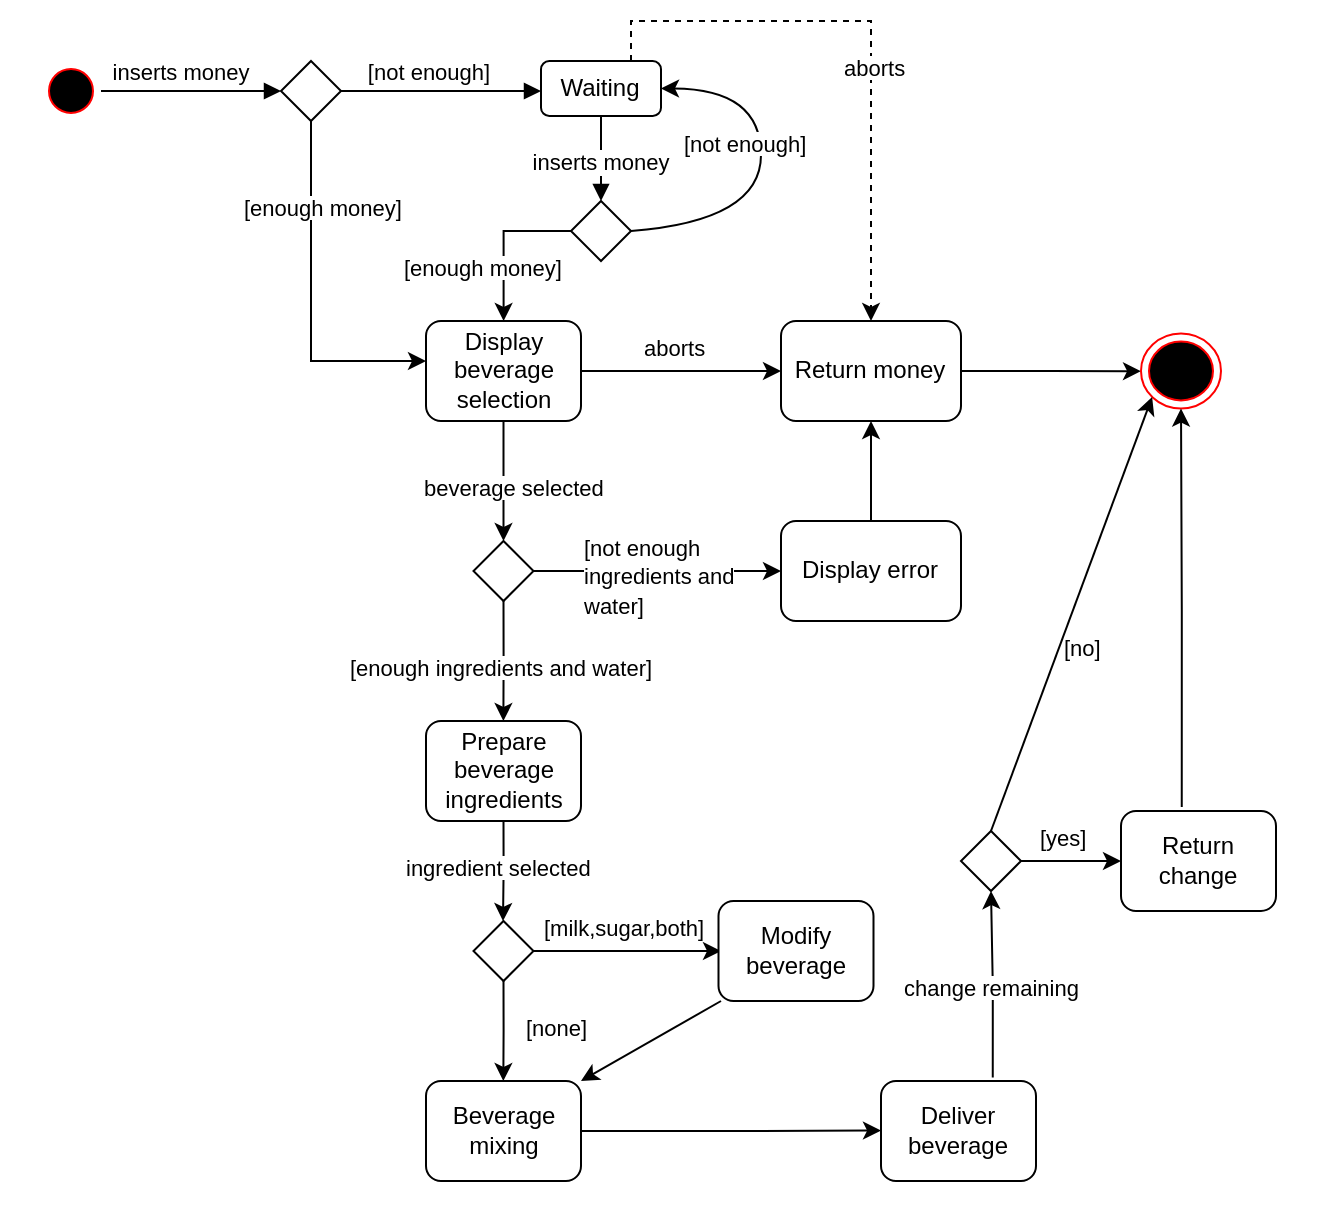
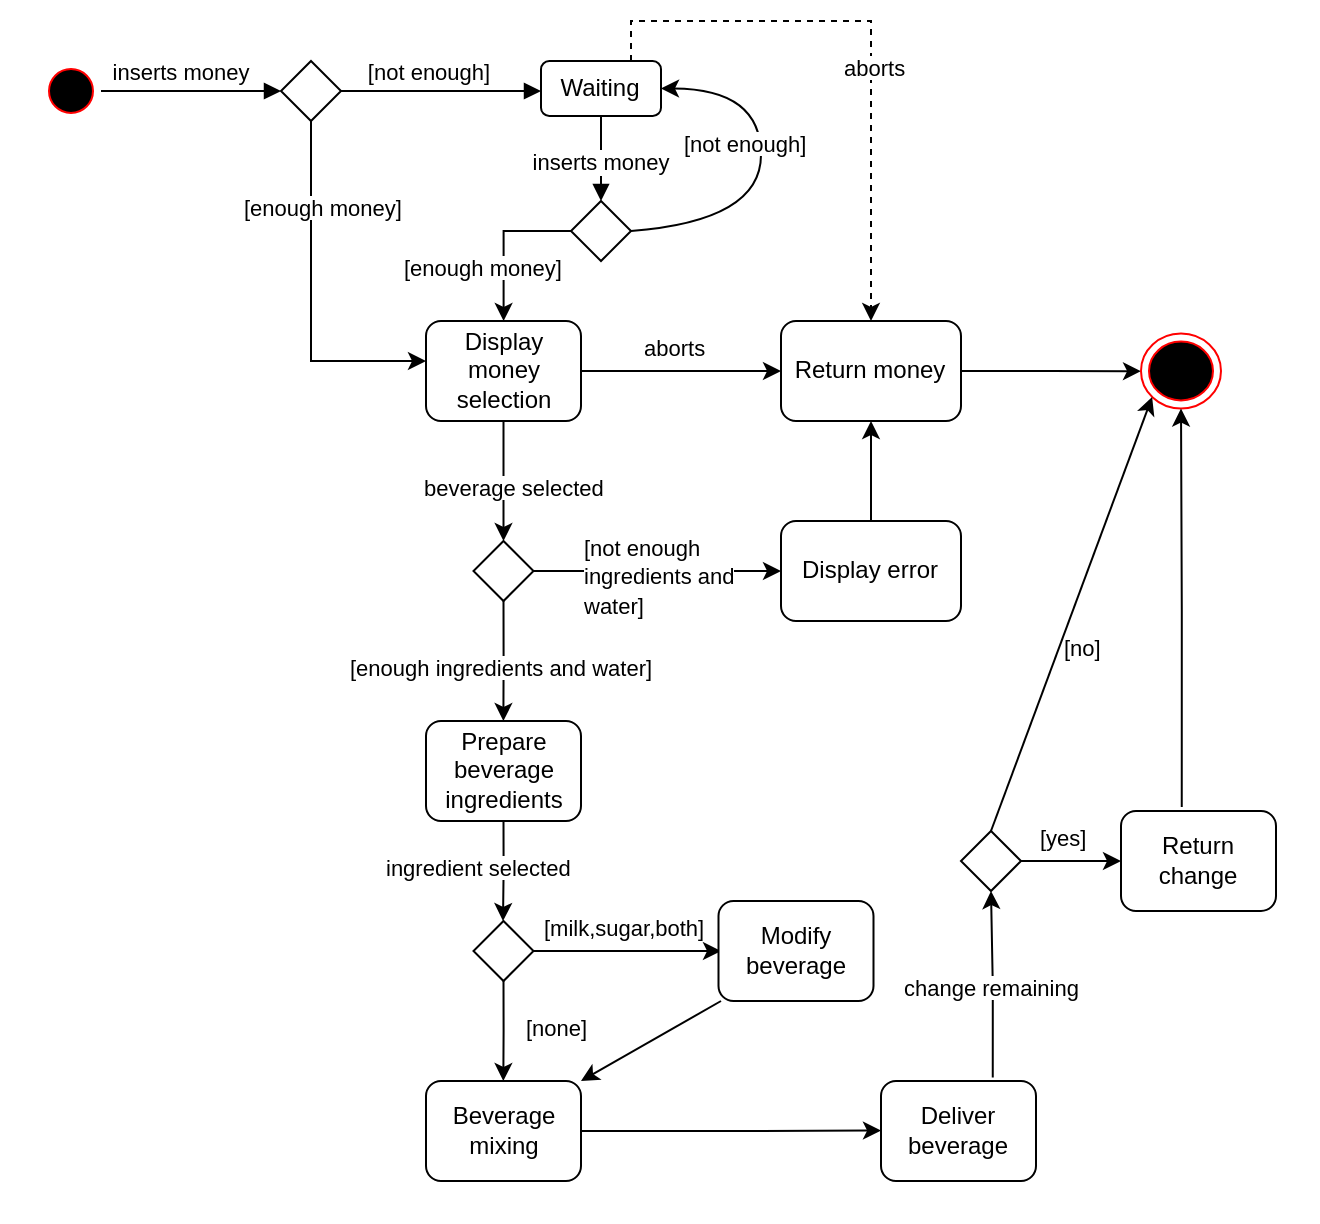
  <mxCell id="0" />
  <mxCell id="1" parent="0" />
  <mxCell id="2" value="" style="ellipse;html=1;shape=startState;fillColor=#000000;strokeColor=#ff0000;" parent="1" vertex="1"><mxGeometry x="20" y="30" width="30" height="30" as="geometry" /></mxCell>
  <mxCell id="3" value="inserts money" style="html=1;verticalAlign=bottom;endArrow=block;rounded=0;exitX=1;exitY=0.5;exitDx=0;exitDy=0;" parent="1" source="2" edge="1"><mxGeometry x="-0.111" width="80" relative="1" as="geometry"><mxPoint x="150" y="197.5" as="sourcePoint" /><mxPoint x="140" y="45" as="targetPoint" /><Array as="points" /><mxPoint as="offset" /></mxGeometry></mxCell>
  <mxCell id="4" value="" style="edgeStyle=orthogonalEdgeStyle;rounded=0;orthogonalLoop=1;jettySize=auto;html=1;fontSize=10;" parent="1" source="5" target="11" edge="1"><mxGeometry relative="1" as="geometry"><Array as="points"><mxPoint x="155" y="180" /></Array></mxGeometry></mxCell>
  <mxCell id="5" value="" style="rhombus;whiteSpace=wrap;html=1;" parent="1" vertex="1"><mxGeometry x="140" y="30" width="30" height="30" as="geometry" /></mxCell>
  <mxCell id="6" value="[not enough]" style="html=1;verticalAlign=bottom;endArrow=block;rounded=0;exitX=1;exitY=0.5;exitDx=0;exitDy=0;" parent="1" source="5" edge="1"><mxGeometry x="-0.111" width="80" relative="1" as="geometry"><mxPoint x="60" y="55" as="sourcePoint" /><mxPoint x="270" y="45" as="targetPoint" /><Array as="points" /><mxPoint as="offset" /></mxGeometry></mxCell>
  <mxCell id="7" style="edgeStyle=orthogonalEdgeStyle;rounded=0;orthogonalLoop=1;jettySize=auto;html=1;exitX=0.75;exitY=0;exitDx=0;exitDy=0;entryX=0.5;entryY=0;entryDx=0;entryDy=0;fontSize=10;dashed=1;" parent="1" source="8" target="20" edge="1"><mxGeometry relative="1" as="geometry" /></mxCell>
  <mxCell id="8" value="Waiting" style="rounded=1;whiteSpace=wrap;html=1;" parent="1" vertex="1"><mxGeometry x="270" y="30" width="60" height="27.5" as="geometry" /></mxCell>
  <mxCell id="9" style="edgeStyle=orthogonalEdgeStyle;rounded=0;orthogonalLoop=1;jettySize=auto;html=1;exitX=0.5;exitY=1;exitDx=0;exitDy=0;entryX=0.5;entryY=0;entryDx=0;entryDy=0;fontSize=10;" parent="1" source="11" target="25" edge="1"><mxGeometry relative="1" as="geometry" /></mxCell>
  <mxCell id="10" style="edgeStyle=orthogonalEdgeStyle;rounded=0;orthogonalLoop=1;jettySize=auto;html=1;exitX=1;exitY=0.5;exitDx=0;exitDy=0;entryX=0;entryY=0.5;entryDx=0;entryDy=0;fontSize=10;" parent="1" source="11" target="20" edge="1"><mxGeometry relative="1" as="geometry" /></mxCell>
- <mxCell id="11" value="Display beverage selection" style="rounded=1;whiteSpace=wrap;html=1;" parent="1" vertex="1"><mxGeometry x="212.5" y="160" width="77.5" height="50" as="geometry" /></mxCell>
+ <mxCell id="11" value="Display money selection" style="rounded=1;whiteSpace=wrap;html=1;" parent="1" vertex="1"><mxGeometry x="212.5" y="160" width="77.5" height="50" as="geometry" /></mxCell>
  <mxCell id="12" value="&lt;div style=&quot;text-align: center;&quot;&gt;&lt;span style=&quot;font-size: 11px; background-color: rgb(255, 255, 255);&quot;&gt;[enough money]&lt;/span&gt;&lt;/div&gt;" style="text;whiteSpace=wrap;html=1;" parent="1" vertex="1"><mxGeometry x="120" y="90" width="90" height="20" as="geometry" /></mxCell>
  <mxCell id="13" value="inserts money" style="html=1;verticalAlign=bottom;endArrow=block;rounded=0;exitX=0.5;exitY=1;exitDx=0;exitDy=0;" parent="1" source="8" edge="1"><mxGeometry x="0.529" width="80" relative="1" as="geometry"><mxPoint x="60" y="55" as="sourcePoint" /><mxPoint x="300" y="100" as="targetPoint" /><Array as="points" /><mxPoint as="offset" /></mxGeometry></mxCell>
  <mxCell id="14" style="edgeStyle=orthogonalEdgeStyle;rounded=0;orthogonalLoop=1;jettySize=auto;html=1;exitX=0;exitY=0.5;exitDx=0;exitDy=0;fontSize=10;" parent="1" source="15" target="11" edge="1"><mxGeometry relative="1" as="geometry" /></mxCell>
  <mxCell id="15" value="" style="rhombus;whiteSpace=wrap;html=1;" parent="1" vertex="1"><mxGeometry x="285" y="100" width="30" height="30" as="geometry" /></mxCell>
  <mxCell id="16" value="" style="curved=1;endArrow=classic;html=1;rounded=0;exitX=1;exitY=0.5;exitDx=0;exitDy=0;entryX=1;entryY=0.5;entryDx=0;entryDy=0;" parent="1" source="15" target="8" edge="1"><mxGeometry width="50" height="50" relative="1" as="geometry"><mxPoint x="240" y="401.25" as="sourcePoint" /><mxPoint x="200" y="390" as="targetPoint" /><Array as="points"><mxPoint x="380" y="110" /><mxPoint x="380" y="44" /></Array></mxGeometry></mxCell>
  <mxCell id="17" value="&lt;span style=&quot;font-size: 11px; background-color: rgb(255, 255, 255);&quot;&gt;[not enough]&lt;/span&gt;" style="text;whiteSpace=wrap;html=1;" parent="1" vertex="1"><mxGeometry x="340" y="57.5" width="70" height="20" as="geometry" /></mxCell>
  <mxCell id="18" value="&lt;div style=&quot;text-align: center;&quot;&gt;&lt;span style=&quot;font-size: 11px; background-color: rgb(255, 255, 255);&quot;&gt;[enough money]&lt;/span&gt;&lt;/div&gt;" style="text;whiteSpace=wrap;html=1;" parent="1" vertex="1"><mxGeometry x="200" y="120" width="90" height="20" as="geometry" /></mxCell>
  <mxCell id="19" style="edgeStyle=orthogonalEdgeStyle;rounded=0;orthogonalLoop=1;jettySize=auto;html=1;exitX=1;exitY=0.5;exitDx=0;exitDy=0;fontSize=10;" parent="1" source="20" target="22" edge="1"><mxGeometry relative="1" as="geometry" /></mxCell>
  <mxCell id="20" value="Return money" style="rounded=1;whiteSpace=wrap;html=1;" parent="1" vertex="1"><mxGeometry x="390" y="160" width="90" height="50" as="geometry" /></mxCell>
  <mxCell id="21" value="&lt;span style=&quot;font-size: 11px; background-color: rgb(255, 255, 255);&quot;&gt;aborts&lt;/span&gt;" style="text;whiteSpace=wrap;html=1;" parent="1" vertex="1"><mxGeometry x="420" y="20" width="70" height="20" as="geometry" /></mxCell>
  <mxCell id="22" value="" style="ellipse;html=1;shape=endState;fillColor=#000000;strokeColor=#ff0000;" parent="1" vertex="1"><mxGeometry x="570" y="166.25" width="40" height="37.5" as="geometry" /></mxCell>
  <mxCell id="23" style="edgeStyle=orthogonalEdgeStyle;rounded=0;orthogonalLoop=1;jettySize=auto;html=1;exitX=0.5;exitY=1;exitDx=0;exitDy=0;fontSize=10;" parent="1" source="25" edge="1"><mxGeometry relative="1" as="geometry"><mxPoint x="251.2" y="360" as="targetPoint" /></mxGeometry></mxCell>
  <mxCell id="24" style="edgeStyle=orthogonalEdgeStyle;rounded=0;orthogonalLoop=1;jettySize=auto;html=1;exitX=1;exitY=0.5;exitDx=0;exitDy=0;entryX=0;entryY=0.5;entryDx=0;entryDy=0;fontSize=10;" parent="1" source="25" target="36" edge="1"><mxGeometry relative="1" as="geometry" /></mxCell>
  <mxCell id="25" value="" style="rhombus;whiteSpace=wrap;html=1;" parent="1" vertex="1"><mxGeometry x="236.25" y="270" width="30" height="30" as="geometry" /></mxCell>
  <mxCell id="26" value="&lt;span style=&quot;font-size: 11px; background-color: rgb(255, 255, 255);&quot;&gt;beverage selected&lt;/span&gt;" style="text;whiteSpace=wrap;html=1;" parent="1" vertex="1"><mxGeometry x="210" y="230" width="100" height="20" as="geometry" /></mxCell>
  <mxCell id="27" value="&lt;span style=&quot;font-size: 11px; background-color: rgb(255, 255, 255);&quot;&gt;[not enough ingredients and water]&lt;/span&gt;" style="text;whiteSpace=wrap;html=1;" parent="1" vertex="1"><mxGeometry x="290" y="260" width="83.75" height="40" as="geometry" /></mxCell>
  <mxCell id="28" value="&lt;span style=&quot;font-size: 11px; background-color: rgb(255, 255, 255);&quot;&gt;[enough ingredients and water]&lt;/span&gt;" style="text;whiteSpace=wrap;html=1;" parent="1" vertex="1"><mxGeometry x="172.5" y="320" width="188.75" height="30" as="geometry" /></mxCell>
  <mxCell id="29" style="edgeStyle=orthogonalEdgeStyle;rounded=0;orthogonalLoop=1;jettySize=auto;html=1;exitX=0.5;exitY=1;exitDx=0;exitDy=0;fontSize=10;" parent="1" source="30" edge="1"><mxGeometry relative="1" as="geometry"><mxPoint x="251" y="460" as="targetPoint" /></mxGeometry></mxCell>
  <mxCell id="30" value="Prepare beverage&lt;br&gt;ingredients" style="rounded=1;whiteSpace=wrap;html=1;" parent="1" vertex="1"><mxGeometry x="212.5" y="360" width="77.5" height="50" as="geometry" /></mxCell>
- <mxCell id="31" value="&lt;span style=&quot;font-size: 11px; background-color: rgb(255, 255, 255);&quot;&gt;ingredient selected&lt;/span&gt;" style="text;whiteSpace=wrap;html=1;" parent="1" vertex="1"><mxGeometry x="201.25" y="420" width="100" height="20" as="geometry" /></mxCell>
+ <mxCell id="31" value="&lt;span style=&quot;font-size: 11px; background-color: rgb(255, 255, 255);&quot;&gt;ingredient selected&lt;/span&gt;" style="text;whiteSpace=wrap;html=1;" parent="1" vertex="1"><mxGeometry x="191.25" y="420" width="100" height="20" as="geometry" /></mxCell>
  <mxCell id="32" style="edgeStyle=orthogonalEdgeStyle;rounded=0;orthogonalLoop=1;jettySize=auto;html=1;exitX=0.5;exitY=1;exitDx=0;exitDy=0;fontSize=10;" parent="1" source="34" edge="1"><mxGeometry relative="1" as="geometry"><mxPoint x="251.167" y="540" as="targetPoint" /></mxGeometry></mxCell>
  <mxCell id="33" style="edgeStyle=orthogonalEdgeStyle;rounded=0;orthogonalLoop=1;jettySize=auto;html=1;exitX=1;exitY=0.5;exitDx=0;exitDy=0;fontSize=10;" parent="1" source="34" edge="1"><mxGeometry relative="1" as="geometry"><mxPoint x="360" y="475" as="targetPoint" /></mxGeometry></mxCell>
  <mxCell id="34" value="" style="rhombus;whiteSpace=wrap;html=1;" parent="1" vertex="1"><mxGeometry x="236.25" y="460" width="30" height="30" as="geometry" /></mxCell>
  <mxCell id="35" style="edgeStyle=orthogonalEdgeStyle;rounded=0;orthogonalLoop=1;jettySize=auto;html=1;exitX=0.5;exitY=0;exitDx=0;exitDy=0;entryX=0.5;entryY=1;entryDx=0;entryDy=0;fontSize=10;" parent="1" source="36" target="20" edge="1"><mxGeometry relative="1" as="geometry" /></mxCell>
  <mxCell id="36" value="Display error" style="rounded=1;whiteSpace=wrap;html=1;" parent="1" vertex="1"><mxGeometry x="390" y="260" width="90" height="50" as="geometry" /></mxCell>
  <mxCell id="37" style="edgeStyle=orthogonalEdgeStyle;rounded=0;orthogonalLoop=1;jettySize=auto;html=1;exitX=1;exitY=0.5;exitDx=0;exitDy=0;fontSize=10;" parent="1" source="38" edge="1"><mxGeometry relative="1" as="geometry"><mxPoint x="440" y="564.769" as="targetPoint" /></mxGeometry></mxCell>
  <mxCell id="38" value="Beverage mixing" style="rounded=1;whiteSpace=wrap;html=1;" parent="1" vertex="1"><mxGeometry x="212.5" y="540" width="77.5" height="50" as="geometry" /></mxCell>
  <mxCell id="39" value="&lt;span style=&quot;font-size: 11px; background-color: rgb(255, 255, 255);&quot;&gt;[none]&lt;/span&gt;" style="text;whiteSpace=wrap;html=1;" parent="1" vertex="1"><mxGeometry x="261.25" y="500" width="30" height="20" as="geometry" /></mxCell>
  <mxCell id="40" value="&lt;span style=&quot;font-size: 11px; background-color: rgb(255, 255, 255);&quot;&gt;[milk,sugar,both]&lt;/span&gt;" style="text;whiteSpace=wrap;html=1;" parent="1" vertex="1"><mxGeometry x="270" y="450" width="100" height="20" as="geometry" /></mxCell>
  <mxCell id="41" value="Modify beverage" style="rounded=1;whiteSpace=wrap;html=1;" parent="1" vertex="1"><mxGeometry x="358.75" y="450" width="77.5" height="50" as="geometry" /></mxCell>
  <mxCell id="42" value="" style="endArrow=classic;html=1;rounded=0;entryX=1;entryY=0;entryDx=0;entryDy=0;" parent="1" target="38" edge="1"><mxGeometry width="50" height="50" relative="1" as="geometry"><mxPoint x="360" y="500" as="sourcePoint" /><mxPoint x="351.25" y="786.25" as="targetPoint" /></mxGeometry></mxCell>
  <mxCell id="43" style="edgeStyle=orthogonalEdgeStyle;rounded=0;orthogonalLoop=1;jettySize=auto;html=1;exitX=0.721;exitY=-0.036;exitDx=0;exitDy=0;fontSize=10;entryX=0.5;entryY=1;entryDx=0;entryDy=0;exitPerimeter=0;" parent="1" source="44" target="46" edge="1"><mxGeometry relative="1" as="geometry"><mxPoint x="478.333" y="490" as="targetPoint" /></mxGeometry></mxCell>
  <mxCell id="44" value="Deliver beverage" style="rounded=1;whiteSpace=wrap;html=1;" parent="1" vertex="1"><mxGeometry x="440" y="540" width="77.5" height="50" as="geometry" /></mxCell>
  <mxCell id="45" style="edgeStyle=orthogonalEdgeStyle;rounded=0;orthogonalLoop=1;jettySize=auto;html=1;exitX=1;exitY=0.5;exitDx=0;exitDy=0;fontSize=10;" parent="1" source="46" edge="1"><mxGeometry relative="1" as="geometry"><mxPoint x="560" y="430" as="targetPoint" /></mxGeometry></mxCell>
  <mxCell id="46" value="" style="rhombus;whiteSpace=wrap;html=1;" parent="1" vertex="1"><mxGeometry x="480" y="415" width="30" height="30" as="geometry" /></mxCell>
  <mxCell id="47" value="&lt;span style=&quot;font-size: 11px; background-color: rgb(255, 255, 255);&quot;&gt;change remaining&lt;/span&gt;" style="text;whiteSpace=wrap;html=1;" parent="1" vertex="1"><mxGeometry x="450" y="480" width="90" height="20" as="geometry" /></mxCell>
  <mxCell id="48" style="edgeStyle=orthogonalEdgeStyle;rounded=0;orthogonalLoop=1;jettySize=auto;html=1;exitX=0.392;exitY=-0.04;exitDx=0;exitDy=0;fontSize=10;exitPerimeter=0;" parent="1" source="49" target="22" edge="1"><mxGeometry relative="1" as="geometry" /></mxCell>
  <mxCell id="49" value="Return change" style="rounded=1;whiteSpace=wrap;html=1;" parent="1" vertex="1"><mxGeometry x="560" y="405" width="77.5" height="50" as="geometry" /></mxCell>
  <mxCell id="50" value="&lt;span style=&quot;font-size: 11px; background-color: rgb(255, 255, 255);&quot;&gt;[no]&lt;/span&gt;" style="text;whiteSpace=wrap;html=1;" parent="1" vertex="1"><mxGeometry x="530" y="310" width="30" height="20" as="geometry" /></mxCell>
  <mxCell id="51" value="" style="endArrow=classic;html=1;rounded=0;entryX=0;entryY=1;entryDx=0;entryDy=0;exitX=0.5;exitY=0;exitDx=0;exitDy=0;" parent="1" source="46" target="22" edge="1"><mxGeometry width="50" height="50" relative="1" as="geometry"><mxPoint x="370" y="510" as="sourcePoint" /><mxPoint x="300" y="550" as="targetPoint" /></mxGeometry></mxCell>
  <mxCell id="52" value="&lt;span style=&quot;font-size: 11px; background-color: rgb(255, 255, 255);&quot;&gt;[yes]&lt;/span&gt;" style="text;whiteSpace=wrap;html=1;" parent="1" vertex="1"><mxGeometry x="517.5" y="405" width="30" height="20" as="geometry" /></mxCell>
  <mxCell id="53" value="&lt;span style=&quot;font-size: 11px; background-color: rgb(255, 255, 255);&quot;&gt;aborts&lt;/span&gt;" style="text;whiteSpace=wrap;html=1;" parent="1" vertex="1"><mxGeometry x="320" y="160" width="70" height="20" as="geometry" /></mxCell>
